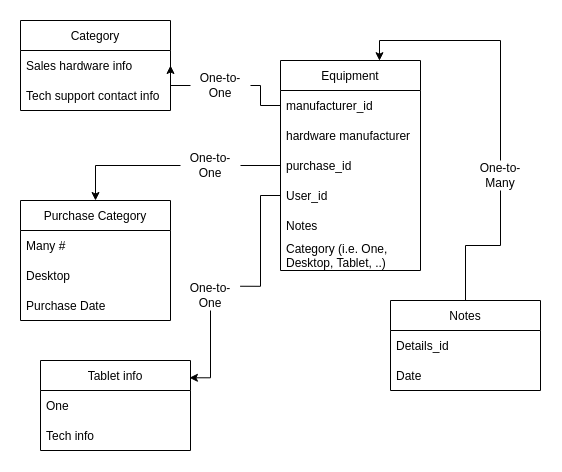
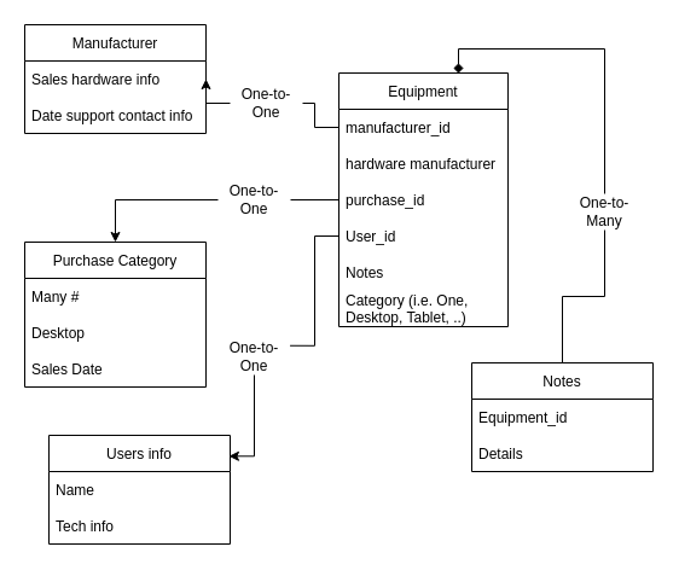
  <mxCell id="0" />
  <mxCell id="1" parent="0" />
- <mxCell id="2" value="Category" style="swimlane;fontStyle=0;childLayout=stackLayout;horizontal=1;startSize=30;horizontalStack=0;resizeParent=1;resizeParentMax=0;resizeLast=0;collapsible=1;marginBottom=0;" vertex="1" parent="1"><mxGeometry x="20" y="20" width="150" height="90" as="geometry" /></mxCell>
+ <mxCell id="2" value="Manufacturer" style="swimlane;fontStyle=0;childLayout=stackLayout;horizontal=1;startSize=30;horizontalStack=0;resizeParent=1;resizeParentMax=0;resizeLast=0;collapsible=1;marginBottom=0;" vertex="1" parent="1"><mxGeometry x="20" y="20" width="150" height="90" as="geometry" /></mxCell>
  <mxCell id="3" value="Sales hardware info" style="text;strokeColor=none;fillColor=none;align=left;verticalAlign=middle;spacingLeft=4;spacingRight=4;overflow=hidden;points=[[0,0.5],[1,0.5]];portConstraint=eastwest;rotatable=0;" vertex="1" parent="2"><mxGeometry y="30" width="150" height="30" as="geometry" /></mxCell>
- <mxCell id="4" value="Tech support contact info" style="text;strokeColor=none;fillColor=none;align=left;verticalAlign=middle;spacingLeft=4;spacingRight=4;overflow=hidden;points=[[0,0.5],[1,0.5]];portConstraint=eastwest;rotatable=0;" vertex="1" parent="2"><mxGeometry y="60" width="150" height="30" as="geometry" /></mxCell>
+ <mxCell id="4" value="Date support contact info" style="text;strokeColor=none;fillColor=none;align=left;verticalAlign=middle;spacingLeft=4;spacingRight=4;overflow=hidden;points=[[0,0.5],[1,0.5]];portConstraint=eastwest;rotatable=0;" vertex="1" parent="2"><mxGeometry y="60" width="150" height="30" as="geometry" /></mxCell>
  <mxCell id="5" value="Equipment" style="swimlane;fontStyle=0;childLayout=stackLayout;horizontal=1;startSize=30;horizontalStack=0;resizeParent=1;resizeParentMax=0;resizeLast=0;collapsible=1;marginBottom=0;" vertex="1" parent="1"><mxGeometry x="280" y="60" width="140" height="210" as="geometry" /></mxCell>
  <mxCell id="6" value="manufacturer_id   " style="text;strokeColor=none;fillColor=none;align=left;verticalAlign=middle;spacingLeft=4;spacingRight=4;overflow=hidden;points=[[0,0.5],[1,0.5]];portConstraint=eastwest;rotatable=0;" vertex="1" parent="5"><mxGeometry y="30" width="140" height="30" as="geometry" /></mxCell>
  <mxCell id="7" value="hardware manufacturer" style="text;strokeColor=none;fillColor=none;align=left;verticalAlign=middle;spacingLeft=4;spacingRight=4;overflow=hidden;points=[[0,0.5],[1,0.5]];portConstraint=eastwest;rotatable=0;" vertex="1" parent="5"><mxGeometry y="60" width="140" height="30" as="geometry" /></mxCell>
  <mxCell id="8" value="purchase_id" style="text;strokeColor=none;fillColor=none;align=left;verticalAlign=middle;spacingLeft=4;spacingRight=4;overflow=hidden;points=[[0,0.5],[1,0.5]];portConstraint=eastwest;rotatable=0;" vertex="1" parent="5"><mxGeometry y="90" width="140" height="30" as="geometry" /></mxCell>
  <mxCell id="9" value="User_id" style="text;strokeColor=none;fillColor=none;align=left;verticalAlign=middle;spacingLeft=4;spacingRight=4;overflow=hidden;points=[[0,0.5],[1,0.5]];portConstraint=eastwest;rotatable=0;" vertex="1" parent="5"><mxGeometry y="120" width="140" height="30" as="geometry" /></mxCell>
  <mxCell id="10" value="Notes" style="text;strokeColor=none;fillColor=none;align=left;verticalAlign=middle;spacingLeft=4;spacingRight=4;overflow=hidden;points=[[0,0.5],[1,0.5]];portConstraint=eastwest;rotatable=0;" vertex="1" parent="5"><mxGeometry y="150" width="140" height="30" as="geometry" /></mxCell>
  <mxCell id="11" value="Category (i.e. One, &#10;Desktop, Tablet, ..)" style="text;strokeColor=none;fillColor=none;align=left;verticalAlign=middle;spacingLeft=4;spacingRight=4;overflow=hidden;points=[[0,0.5],[1,0.5]];portConstraint=eastwest;rotatable=0;" vertex="1" parent="5"><mxGeometry y="180" width="140" height="30" as="geometry" /></mxCell>
  <mxCell id="12" style="edgeStyle=orthogonalEdgeStyle;rounded=0;orthogonalLoop=1;jettySize=auto;html=1;startArrow=none;" edge="1" parent="1" source="28" target="2"><mxGeometry relative="1" as="geometry" /></mxCell>
  <mxCell id="13" value="Purchase Category" style="swimlane;fontStyle=0;childLayout=stackLayout;horizontal=1;startSize=30;horizontalStack=0;resizeParent=1;resizeParentMax=0;resizeLast=0;collapsible=1;marginBottom=0;" vertex="1" parent="1"><mxGeometry x="20" y="200" width="150" height="120" as="geometry" /></mxCell>
  <mxCell id="14" value="Many #" style="text;strokeColor=none;fillColor=none;align=left;verticalAlign=middle;spacingLeft=4;spacingRight=4;overflow=hidden;points=[[0,0.5],[1,0.5]];portConstraint=eastwest;rotatable=0;" vertex="1" parent="13"><mxGeometry y="30" width="150" height="30" as="geometry" /></mxCell>
  <mxCell id="15" value="Desktop" style="text;strokeColor=none;fillColor=none;align=left;verticalAlign=middle;spacingLeft=4;spacingRight=4;overflow=hidden;points=[[0,0.5],[1,0.5]];portConstraint=eastwest;rotatable=0;" vertex="1" parent="13"><mxGeometry y="60" width="150" height="30" as="geometry" /></mxCell>
- <mxCell id="16" value="Purchase Date" style="text;strokeColor=none;fillColor=none;align=left;verticalAlign=middle;spacingLeft=4;spacingRight=4;overflow=hidden;points=[[0,0.5],[1,0.5]];portConstraint=eastwest;rotatable=0;" vertex="1" parent="13"><mxGeometry y="90" width="150" height="30" as="geometry" /></mxCell>
- <mxCell id="17" value="Tablet info" style="swimlane;fontStyle=0;childLayout=stackLayout;horizontal=1;startSize=30;horizontalStack=0;resizeParent=1;resizeParentMax=0;resizeLast=0;collapsible=1;marginBottom=0;" vertex="1" parent="1"><mxGeometry x="40" y="360" width="150" height="90" as="geometry" /></mxCell>
- <mxCell id="18" value="One" style="text;strokeColor=none;fillColor=none;align=left;verticalAlign=middle;spacingLeft=4;spacingRight=4;overflow=hidden;points=[[0,0.5],[1,0.5]];portConstraint=eastwest;rotatable=0;" vertex="1" parent="17"><mxGeometry y="30" width="150" height="30" as="geometry" /></mxCell>
+ <mxCell id="16" value="Sales Date" style="text;strokeColor=none;fillColor=none;align=left;verticalAlign=middle;spacingLeft=4;spacingRight=4;overflow=hidden;points=[[0,0.5],[1,0.5]];portConstraint=eastwest;rotatable=0;" vertex="1" parent="13"><mxGeometry y="90" width="150" height="30" as="geometry" /></mxCell>
+ <mxCell id="17" value="Users info" style="swimlane;fontStyle=0;childLayout=stackLayout;horizontal=1;startSize=30;horizontalStack=0;resizeParent=1;resizeParentMax=0;resizeLast=0;collapsible=1;marginBottom=0;" vertex="1" parent="1"><mxGeometry x="40" y="360" width="150" height="90" as="geometry" /></mxCell>
+ <mxCell id="18" value="Name" style="text;strokeColor=none;fillColor=none;align=left;verticalAlign=middle;spacingLeft=4;spacingRight=4;overflow=hidden;points=[[0,0.5],[1,0.5]];portConstraint=eastwest;rotatable=0;" vertex="1" parent="17"><mxGeometry y="30" width="150" height="30" as="geometry" /></mxCell>
  <mxCell id="19" value="Tech info" style="text;strokeColor=none;fillColor=none;align=left;verticalAlign=middle;spacingLeft=4;spacingRight=4;overflow=hidden;points=[[0,0.5],[1,0.5]];portConstraint=eastwest;rotatable=0;" vertex="1" parent="17"><mxGeometry y="60" width="150" height="30" as="geometry" /></mxCell>
- <mxCell id="20" style="edgeStyle=orthogonalEdgeStyle;rounded=0;orthogonalLoop=1;jettySize=auto;html=1;entryX=0.707;entryY=0.001;entryDx=0;entryDy=0;entryPerimeter=0;startArrow=none;exitX=0.5;exitY=0;exitDx=0;exitDy=0;" edge="1" parent="1" source="32" target="5"><mxGeometry relative="1" as="geometry" /></mxCell>
+ <mxCell id="20" style="edgeStyle=orthogonalEdgeStyle;rounded=0;orthogonalLoop=1;jettySize=auto;html=1;entryX=0.707;entryY=0.001;entryDx=0;entryDy=0;entryPerimeter=0;startArrow=none;exitX=0.5;exitY=0;exitDx=0;exitDy=0;endArrow=diamond;" edge="1" parent="1" source="32" target="5"><mxGeometry relative="1" as="geometry" /></mxCell>
  <mxCell id="21" value="Notes" style="swimlane;fontStyle=0;childLayout=stackLayout;horizontal=1;startSize=30;horizontalStack=0;resizeParent=1;resizeParentMax=0;resizeLast=0;collapsible=1;marginBottom=0;" vertex="1" parent="1"><mxGeometry x="390" y="300" width="150" height="90" as="geometry" /></mxCell>
- <mxCell id="22" value="Details_id" style="text;strokeColor=none;fillColor=none;align=left;verticalAlign=middle;spacingLeft=4;spacingRight=4;overflow=hidden;points=[[0,0.5],[1,0.5]];portConstraint=eastwest;rotatable=0;" vertex="1" parent="21"><mxGeometry y="30" width="150" height="30" as="geometry" /></mxCell>
- <mxCell id="23" value="Date" style="text;strokeColor=none;fillColor=none;align=left;verticalAlign=middle;spacingLeft=4;spacingRight=4;overflow=hidden;points=[[0,0.5],[1,0.5]];portConstraint=eastwest;rotatable=0;" vertex="1" parent="21"><mxGeometry y="60" width="150" height="30" as="geometry" /></mxCell>
+ <mxCell id="22" value="Equipment_id" style="text;strokeColor=none;fillColor=none;align=left;verticalAlign=middle;spacingLeft=4;spacingRight=4;overflow=hidden;points=[[0,0.5],[1,0.5]];portConstraint=eastwest;rotatable=0;" vertex="1" parent="21"><mxGeometry y="30" width="150" height="30" as="geometry" /></mxCell>
+ <mxCell id="23" value="Details" style="text;strokeColor=none;fillColor=none;align=left;verticalAlign=middle;spacingLeft=4;spacingRight=4;overflow=hidden;points=[[0,0.5],[1,0.5]];portConstraint=eastwest;rotatable=0;" vertex="1" parent="21"><mxGeometry y="60" width="150" height="30" as="geometry" /></mxCell>
  <mxCell id="24" style="edgeStyle=orthogonalEdgeStyle;rounded=0;orthogonalLoop=1;jettySize=auto;html=1;startArrow=none;" edge="1" parent="1" source="26" target="13"><mxGeometry relative="1" as="geometry" /></mxCell>
  <mxCell id="25" style="edgeStyle=orthogonalEdgeStyle;rounded=0;orthogonalLoop=1;jettySize=auto;html=1;entryX=0.993;entryY=0.192;entryDx=0;entryDy=0;entryPerimeter=0;startArrow=none;" edge="1" parent="1" source="30" target="17"><mxGeometry relative="1" as="geometry" /></mxCell>
  <mxCell id="26" value="One-to-One" style="text;html=1;strokeColor=none;fillColor=none;align=center;verticalAlign=middle;whiteSpace=wrap;rounded=0;" vertex="1" parent="1"><mxGeometry x="180" y="150" width="60" height="30" as="geometry" /></mxCell>
  <mxCell id="27" value="" style="edgeStyle=orthogonalEdgeStyle;rounded=0;orthogonalLoop=1;jettySize=auto;html=1;endArrow=none;" edge="1" parent="1" source="8" target="26"><mxGeometry relative="1" as="geometry"><mxPoint x="280" y="165" as="sourcePoint" /><mxPoint x="155" y="215" as="targetPoint" /></mxGeometry></mxCell>
  <mxCell id="28" value="One-to-One" style="text;html=1;strokeColor=none;fillColor=none;align=center;verticalAlign=middle;whiteSpace=wrap;rounded=0;" vertex="1" parent="1"><mxGeometry x="190" y="70" width="60" height="30" as="geometry" /></mxCell>
  <mxCell id="29" value="" style="edgeStyle=orthogonalEdgeStyle;rounded=0;orthogonalLoop=1;jettySize=auto;html=1;endArrow=none;" edge="1" parent="1" source="6" target="28"><mxGeometry relative="1" as="geometry"><mxPoint x="280" y="105" as="sourcePoint" /><mxPoint x="170" y="65" as="targetPoint" /></mxGeometry></mxCell>
  <mxCell id="30" value="One-to-One" style="text;html=1;strokeColor=none;fillColor=none;align=center;verticalAlign=middle;whiteSpace=wrap;rounded=0;" vertex="1" parent="1"><mxGeometry x="180" y="280" width="60" height="30" as="geometry" /></mxCell>
  <mxCell id="31" value="" style="edgeStyle=orthogonalEdgeStyle;rounded=0;orthogonalLoop=1;jettySize=auto;html=1;entryX=0.993;entryY=0.192;entryDx=0;entryDy=0;entryPerimeter=0;endArrow=none;" edge="1" parent="1" source="9" target="30"><mxGeometry relative="1" as="geometry"><mxPoint x="280" y="195" as="sourcePoint" /><mxPoint x="228.95" y="397.28" as="targetPoint" /></mxGeometry></mxCell>
  <mxCell id="32" value="One-to-Many" style="text;html=1;strokeColor=none;fillColor=none;align=center;verticalAlign=middle;whiteSpace=wrap;rounded=0;" vertex="1" parent="1"><mxGeometry x="470" y="160" width="60" height="30" as="geometry" /></mxCell>
  <mxCell id="33" value="" style="edgeStyle=orthogonalEdgeStyle;rounded=0;orthogonalLoop=1;jettySize=auto;html=1;entryX=0.5;entryY=1;entryDx=0;entryDy=0;endArrow=none;" edge="1" parent="1" source="21" target="32"><mxGeometry relative="1" as="geometry"><mxPoint x="465" y="330" as="sourcePoint" /><mxPoint x="378.98" y="60.21" as="targetPoint" /></mxGeometry></mxCell>
